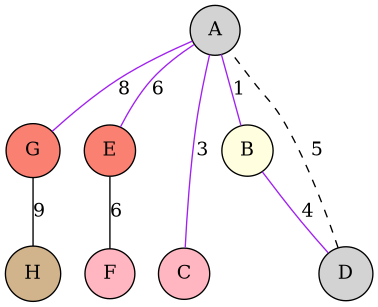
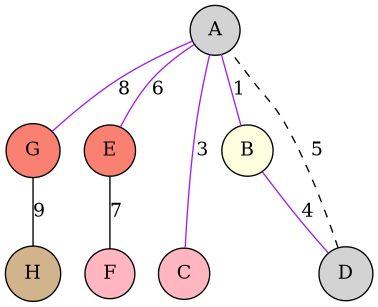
  graph {
    node [fillcolor=lightgrey shape=circle style=filled]
    edge [color=purple]
    A [width=0.3]
    B [fillcolor=lightyellow width=0.3]
    G [fillcolor=salmon width=0.3]
    E [fillcolor=salmon width=0.3]
    C [fillcolor=lightpink width=0.3]
    D [width=0.3]
    F [fillcolor=lightpink width=0.3]
    H [fillcolor=tan width=0.3]
    subgraph sub_1 {
      rank=same
      A
    }
    subgraph sub_2 {
      rank=same
      B
      G
      E
    }
    subgraph sub_3 {
      rank=same
      C
      D
      F
      H
    }
    A -- B [label=1 weight=2]
    A -- G [label=8]
    A -- E [label=6]
    B -- D [label=4]
    G -- H [color=black label=9]
-   E -- F [color=black label=6]
+   E -- F [color=black label=7]
    E -- H [style=invis color=""]
    C -- A [label=3 style=solid]
    C -- D [label="              " style=invis color=""]
    D -- A [color=black label=5 style=dashed]
  }
